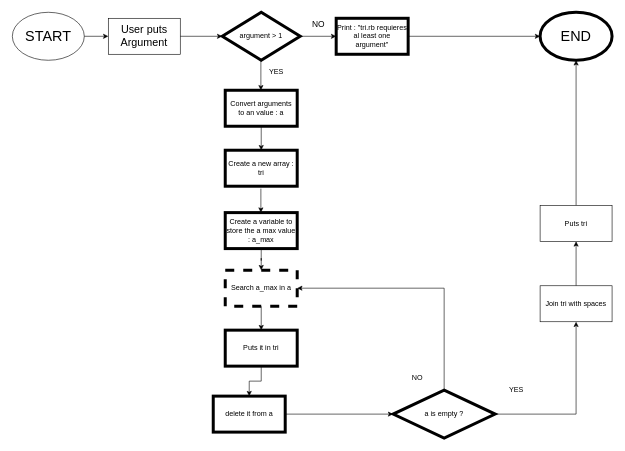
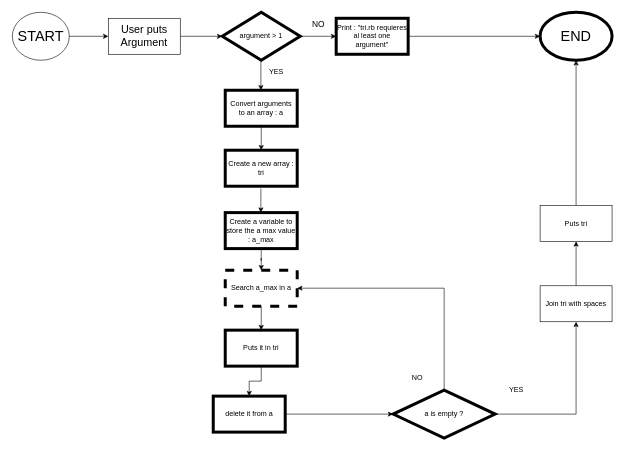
  <mxCell id="0" />
  <mxCell id="1" parent="0" />
- <mxCell id="2" value="&lt;font style=&quot;font-size: 24px&quot;&gt;START&lt;/font&gt;" style="ellipse;whiteSpace=wrap;html=1;" vertex="1" parent="1"><mxGeometry x="20" y="20" width="120" height="80" as="geometry" /></mxCell>
+ <mxCell id="2" value="&lt;font style=&quot;font-size: 24px&quot;&gt;START&lt;/font&gt;" style="ellipse;whiteSpace=wrap;html=1;" vertex="1" parent="1"><mxGeometry x="20" y="20" width="95" height="80" as="geometry" /></mxCell>
  <mxCell id="3" value="&lt;font style=&quot;font-size: 18px&quot;&gt;User puts Argument&lt;/font&gt;" style="rounded=0;whiteSpace=wrap;html=1;" vertex="1" parent="1"><mxGeometry x="180" y="30" width="120" height="60" as="geometry" /></mxCell>
  <mxCell id="4" value="" style="endArrow=classic;html=1;exitX=1;exitY=0.5;exitDx=0;exitDy=0;entryX=0;entryY=0.5;entryDx=0;entryDy=0;" edge="1" parent="1" source="2" target="3"><mxGeometry width="50" height="50" relative="1" as="geometry"><mxPoint x="150" y="85" as="sourcePoint" /><mxPoint x="200" y="70" as="targetPoint" /></mxGeometry></mxCell>
  <mxCell id="5" value="argument &amp;gt; 1" style="rhombus;whiteSpace=wrap;html=1;strokeWidth=5;" vertex="1" parent="1"><mxGeometry x="370" y="20" width="130" height="80" as="geometry" /></mxCell>
  <mxCell id="6" value="" style="endArrow=classic;html=1;exitX=1;exitY=0.5;exitDx=0;exitDy=0;entryX=0;entryY=0.5;entryDx=0;entryDy=0;" edge="1" parent="1" source="3" target="5"><mxGeometry width="50" height="50" relative="1" as="geometry"><mxPoint x="330" y="100" as="sourcePoint" /><mxPoint x="380" y="50" as="targetPoint" /></mxGeometry></mxCell>
  <mxCell id="7" value="" style="endArrow=classic;html=1;exitX=1;exitY=0.5;exitDx=0;exitDy=0;" edge="1" parent="1" source="5"><mxGeometry width="50" height="50" relative="1" as="geometry"><mxPoint x="500" y="80" as="sourcePoint" /><mxPoint x="560" y="60" as="targetPoint" /></mxGeometry></mxCell>
  <mxCell id="8" value="&lt;font style=&quot;font-size: 14px&quot;&gt;NO&lt;/font&gt;" style="text;html=1;align=center;verticalAlign=middle;resizable=0;points=[];autosize=1;" vertex="1" parent="1"><mxGeometry x="510" y="30" width="40" height="20" as="geometry" /></mxCell>
  <mxCell id="9" value="Print : &quot;tri.rb requieres&lt;br&gt;al least one &lt;br&gt;argument&quot;" style="rounded=0;whiteSpace=wrap;html=1;strokeWidth=5;" vertex="1" parent="1"><mxGeometry x="560" y="30" width="120" height="60" as="geometry" /></mxCell>
  <mxCell id="10" value="" style="endArrow=classic;html=1;exitX=1;exitY=0.5;exitDx=0;exitDy=0;" edge="1" parent="1" source="9"><mxGeometry width="50" height="50" relative="1" as="geometry"><mxPoint x="490" y="390" as="sourcePoint" /><mxPoint x="900" y="60" as="targetPoint" /></mxGeometry></mxCell>
  <mxCell id="11" value="&lt;font style=&quot;font-size: 24px&quot;&gt;END&lt;/font&gt;" style="ellipse;whiteSpace=wrap;html=1;strokeWidth=5;" vertex="1" parent="1"><mxGeometry x="900" y="20" width="120" height="80" as="geometry" /></mxCell>
  <mxCell id="12" value="" style="endArrow=classic;html=1;" edge="1" parent="1"><mxGeometry width="50" height="50" relative="1" as="geometry"><mxPoint x="434.44" y="100" as="sourcePoint" /><mxPoint x="434.44" y="150" as="targetPoint" /></mxGeometry></mxCell>
  <mxCell id="13" value="YES" style="text;html=1;align=center;verticalAlign=middle;resizable=0;points=[];autosize=1;" vertex="1" parent="1"><mxGeometry x="440" y="110" width="40" height="20" as="geometry" /></mxCell>
- <mxCell id="14" value="Convert arguments&lt;br&gt;to an value : a" style="rounded=0;whiteSpace=wrap;html=1;strokeWidth=5;" vertex="1" parent="1"><mxGeometry x="375" y="150" width="120" height="60" as="geometry" /></mxCell>
+ <mxCell id="14" value="Convert arguments&lt;br&gt;to an array : a" style="rounded=0;whiteSpace=wrap;html=1;strokeWidth=5;" vertex="1" parent="1"><mxGeometry x="375" y="150" width="120" height="60" as="geometry" /></mxCell>
  <mxCell id="15" value="Create a new array :&lt;br&gt;tri" style="rounded=0;whiteSpace=wrap;html=1;strokeWidth=5;" vertex="1" parent="1"><mxGeometry x="375" y="250" width="120" height="60" as="geometry" /></mxCell>
  <mxCell id="16" value="" style="endArrow=classic;html=1;exitX=0.5;exitY=1;exitDx=0;exitDy=0;entryX=0.5;entryY=0;entryDx=0;entryDy=0;" edge="1" parent="1" source="14" target="15"><mxGeometry width="50" height="50" relative="1" as="geometry"><mxPoint x="430" y="260" as="sourcePoint" /><mxPoint x="470" y="240" as="targetPoint" /></mxGeometry></mxCell>
  <mxCell id="17" value="" style="edgeStyle=orthogonalEdgeStyle;rounded=0;orthogonalLoop=1;jettySize=auto;html=1;" edge="1" parent="1" source="18" target="20"><mxGeometry relative="1" as="geometry" /></mxCell>
  <mxCell id="18" value="Create a variable to store the a max value : a_max" style="rounded=0;whiteSpace=wrap;html=1;strokeWidth=5;" vertex="1" parent="1"><mxGeometry x="375" y="354" width="120" height="60" as="geometry" /></mxCell>
  <mxCell id="19" value="" style="edgeStyle=orthogonalEdgeStyle;rounded=0;orthogonalLoop=1;jettySize=auto;html=1;" edge="1" parent="1" source="20" target="23"><mxGeometry relative="1" as="geometry" /></mxCell>
  <mxCell id="20" value="Search a_max in a" style="rounded=0;whiteSpace=wrap;html=1;strokeWidth=5;dashed=1;" vertex="1" parent="1"><mxGeometry x="375" y="450" width="120" height="60" as="geometry" /></mxCell>
  <mxCell id="21" value="" style="endArrow=classic;html=1;exitX=0.5;exitY=1;exitDx=0;exitDy=0;entryX=0.5;entryY=0;entryDx=0;entryDy=0;" edge="1" parent="1"><mxGeometry width="50" height="50" relative="1" as="geometry"><mxPoint x="434.44" y="314" as="sourcePoint" /><mxPoint x="434.44" y="354" as="targetPoint" /></mxGeometry></mxCell>
  <mxCell id="22" style="edgeStyle=orthogonalEdgeStyle;rounded=0;orthogonalLoop=1;jettySize=auto;html=1;exitX=0.5;exitY=1;exitDx=0;exitDy=0;entryX=0.5;entryY=0;entryDx=0;entryDy=0;" edge="1" parent="1" source="23" target="25"><mxGeometry relative="1" as="geometry" /></mxCell>
  <mxCell id="23" value="Puts it in tri" style="rounded=0;whiteSpace=wrap;html=1;strokeWidth=5;" vertex="1" parent="1"><mxGeometry x="375" y="550" width="120" height="60" as="geometry" /></mxCell>
  <mxCell id="24" style="edgeStyle=orthogonalEdgeStyle;rounded=0;orthogonalLoop=1;jettySize=auto;html=1;exitX=1;exitY=0.5;exitDx=0;exitDy=0;entryX=0;entryY=0.5;entryDx=0;entryDy=0;" edge="1" parent="1" source="25" target="28"><mxGeometry relative="1" as="geometry"><mxPoint x="650" y="680.222" as="targetPoint" /></mxGeometry></mxCell>
  <mxCell id="25" value="delete it from a" style="rounded=0;whiteSpace=wrap;html=1;strokeWidth=5;" vertex="1" parent="1"><mxGeometry x="355" y="660" width="120" height="60" as="geometry" /></mxCell>
  <mxCell id="26" style="edgeStyle=orthogonalEdgeStyle;rounded=0;orthogonalLoop=1;jettySize=auto;html=1;exitX=0.5;exitY=0;exitDx=0;exitDy=0;entryX=1;entryY=0.5;entryDx=0;entryDy=0;" edge="1" parent="1" source="28" target="20"><mxGeometry relative="1" as="geometry" /></mxCell>
  <mxCell id="27" style="edgeStyle=orthogonalEdgeStyle;rounded=0;orthogonalLoop=1;jettySize=auto;html=1;exitX=1;exitY=0.5;exitDx=0;exitDy=0;entryX=0.5;entryY=1;entryDx=0;entryDy=0;" edge="1" parent="1" source="28" target="32"><mxGeometry relative="1" as="geometry"><mxPoint x="970" y="680.222" as="targetPoint" /></mxGeometry></mxCell>
  <mxCell id="28" value="a is empty ?" style="rhombus;whiteSpace=wrap;html=1;strokeWidth=5;" vertex="1" parent="1"><mxGeometry x="655" y="650" width="170" height="80" as="geometry" /></mxCell>
  <mxCell id="29" value="YES" style="text;html=1;align=center;verticalAlign=middle;resizable=0;points=[];autosize=1;" vertex="1" parent="1"><mxGeometry x="840" y="640" width="40" height="20" as="geometry" /></mxCell>
  <mxCell id="30" value="NO" style="text;html=1;align=center;verticalAlign=middle;resizable=0;points=[];autosize=1;" vertex="1" parent="1"><mxGeometry x="680" y="620" width="30" height="20" as="geometry" /></mxCell>
  <mxCell id="31" style="edgeStyle=orthogonalEdgeStyle;rounded=0;orthogonalLoop=1;jettySize=auto;html=1;exitX=0.5;exitY=0;exitDx=0;exitDy=0;entryX=0.5;entryY=1;entryDx=0;entryDy=0;" edge="1" parent="1" source="32" target="34"><mxGeometry relative="1" as="geometry" /></mxCell>
  <mxCell id="32" value="Join tri with spaces" style="rounded=0;whiteSpace=wrap;html=1;" vertex="1" parent="1"><mxGeometry x="900" y="476" width="120" height="60" as="geometry" /></mxCell>
  <mxCell id="33" style="edgeStyle=orthogonalEdgeStyle;rounded=0;orthogonalLoop=1;jettySize=auto;html=1;exitX=0.5;exitY=0;exitDx=0;exitDy=0;entryX=0.5;entryY=1;entryDx=0;entryDy=0;" edge="1" parent="1" source="34" target="11"><mxGeometry relative="1" as="geometry" /></mxCell>
  <mxCell id="34" value="Puts tri" style="rounded=0;whiteSpace=wrap;html=1;" vertex="1" parent="1"><mxGeometry x="900" y="342" width="120" height="60" as="geometry" /></mxCell>
